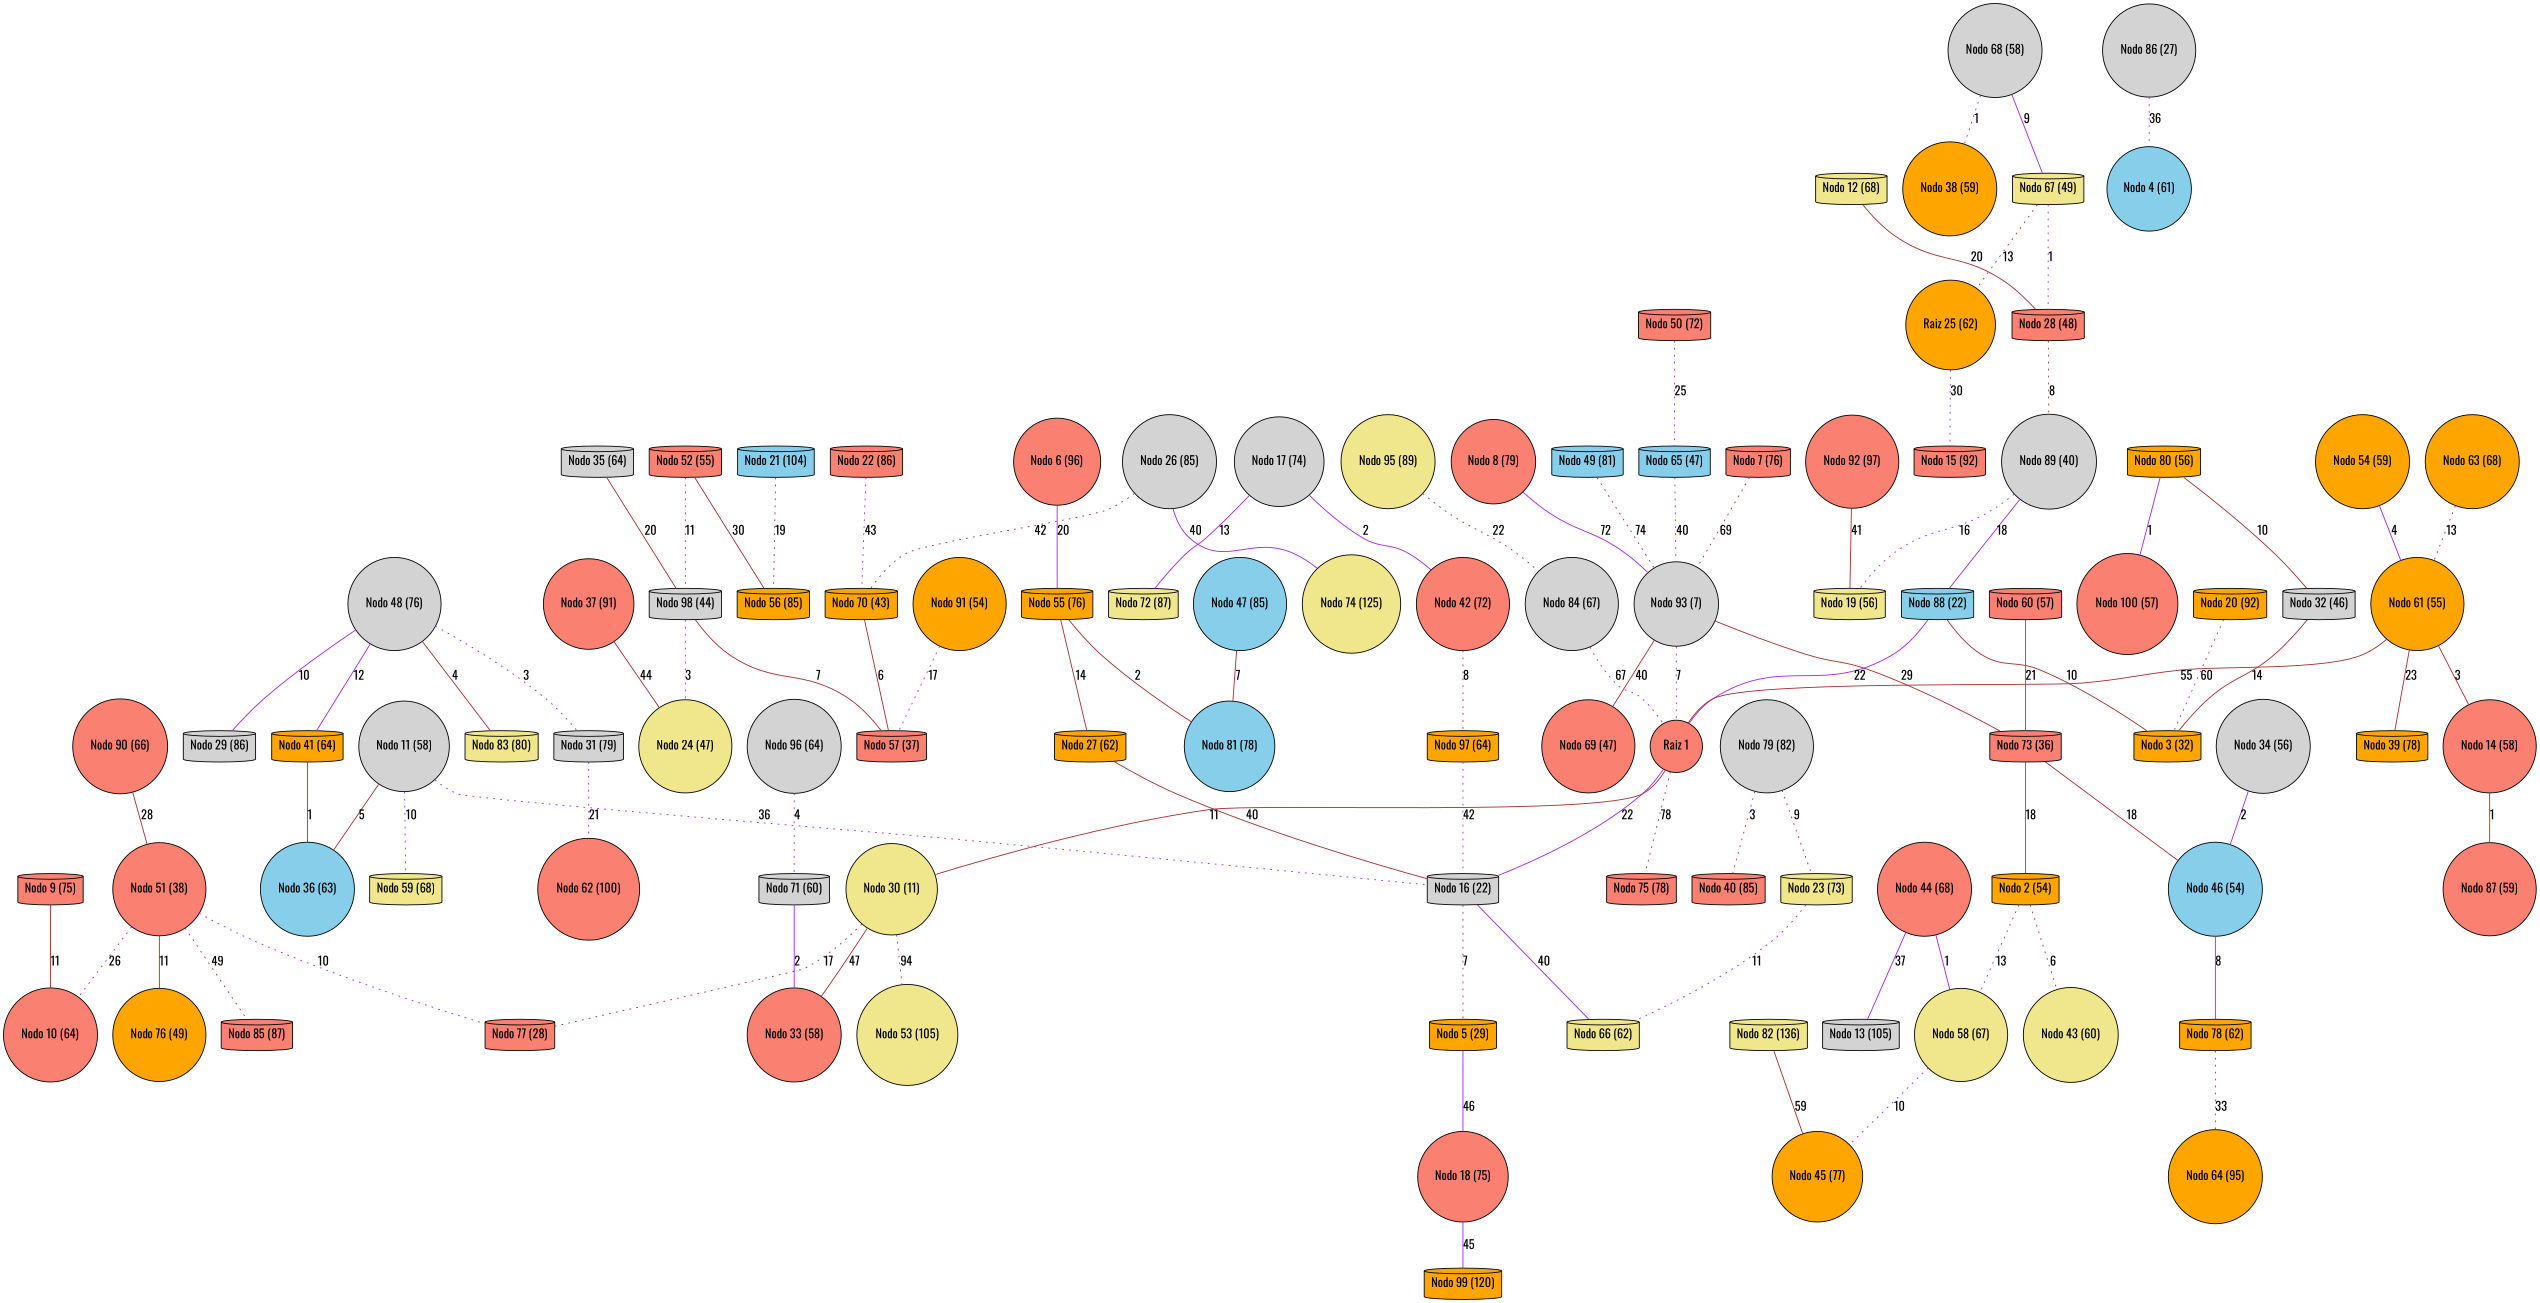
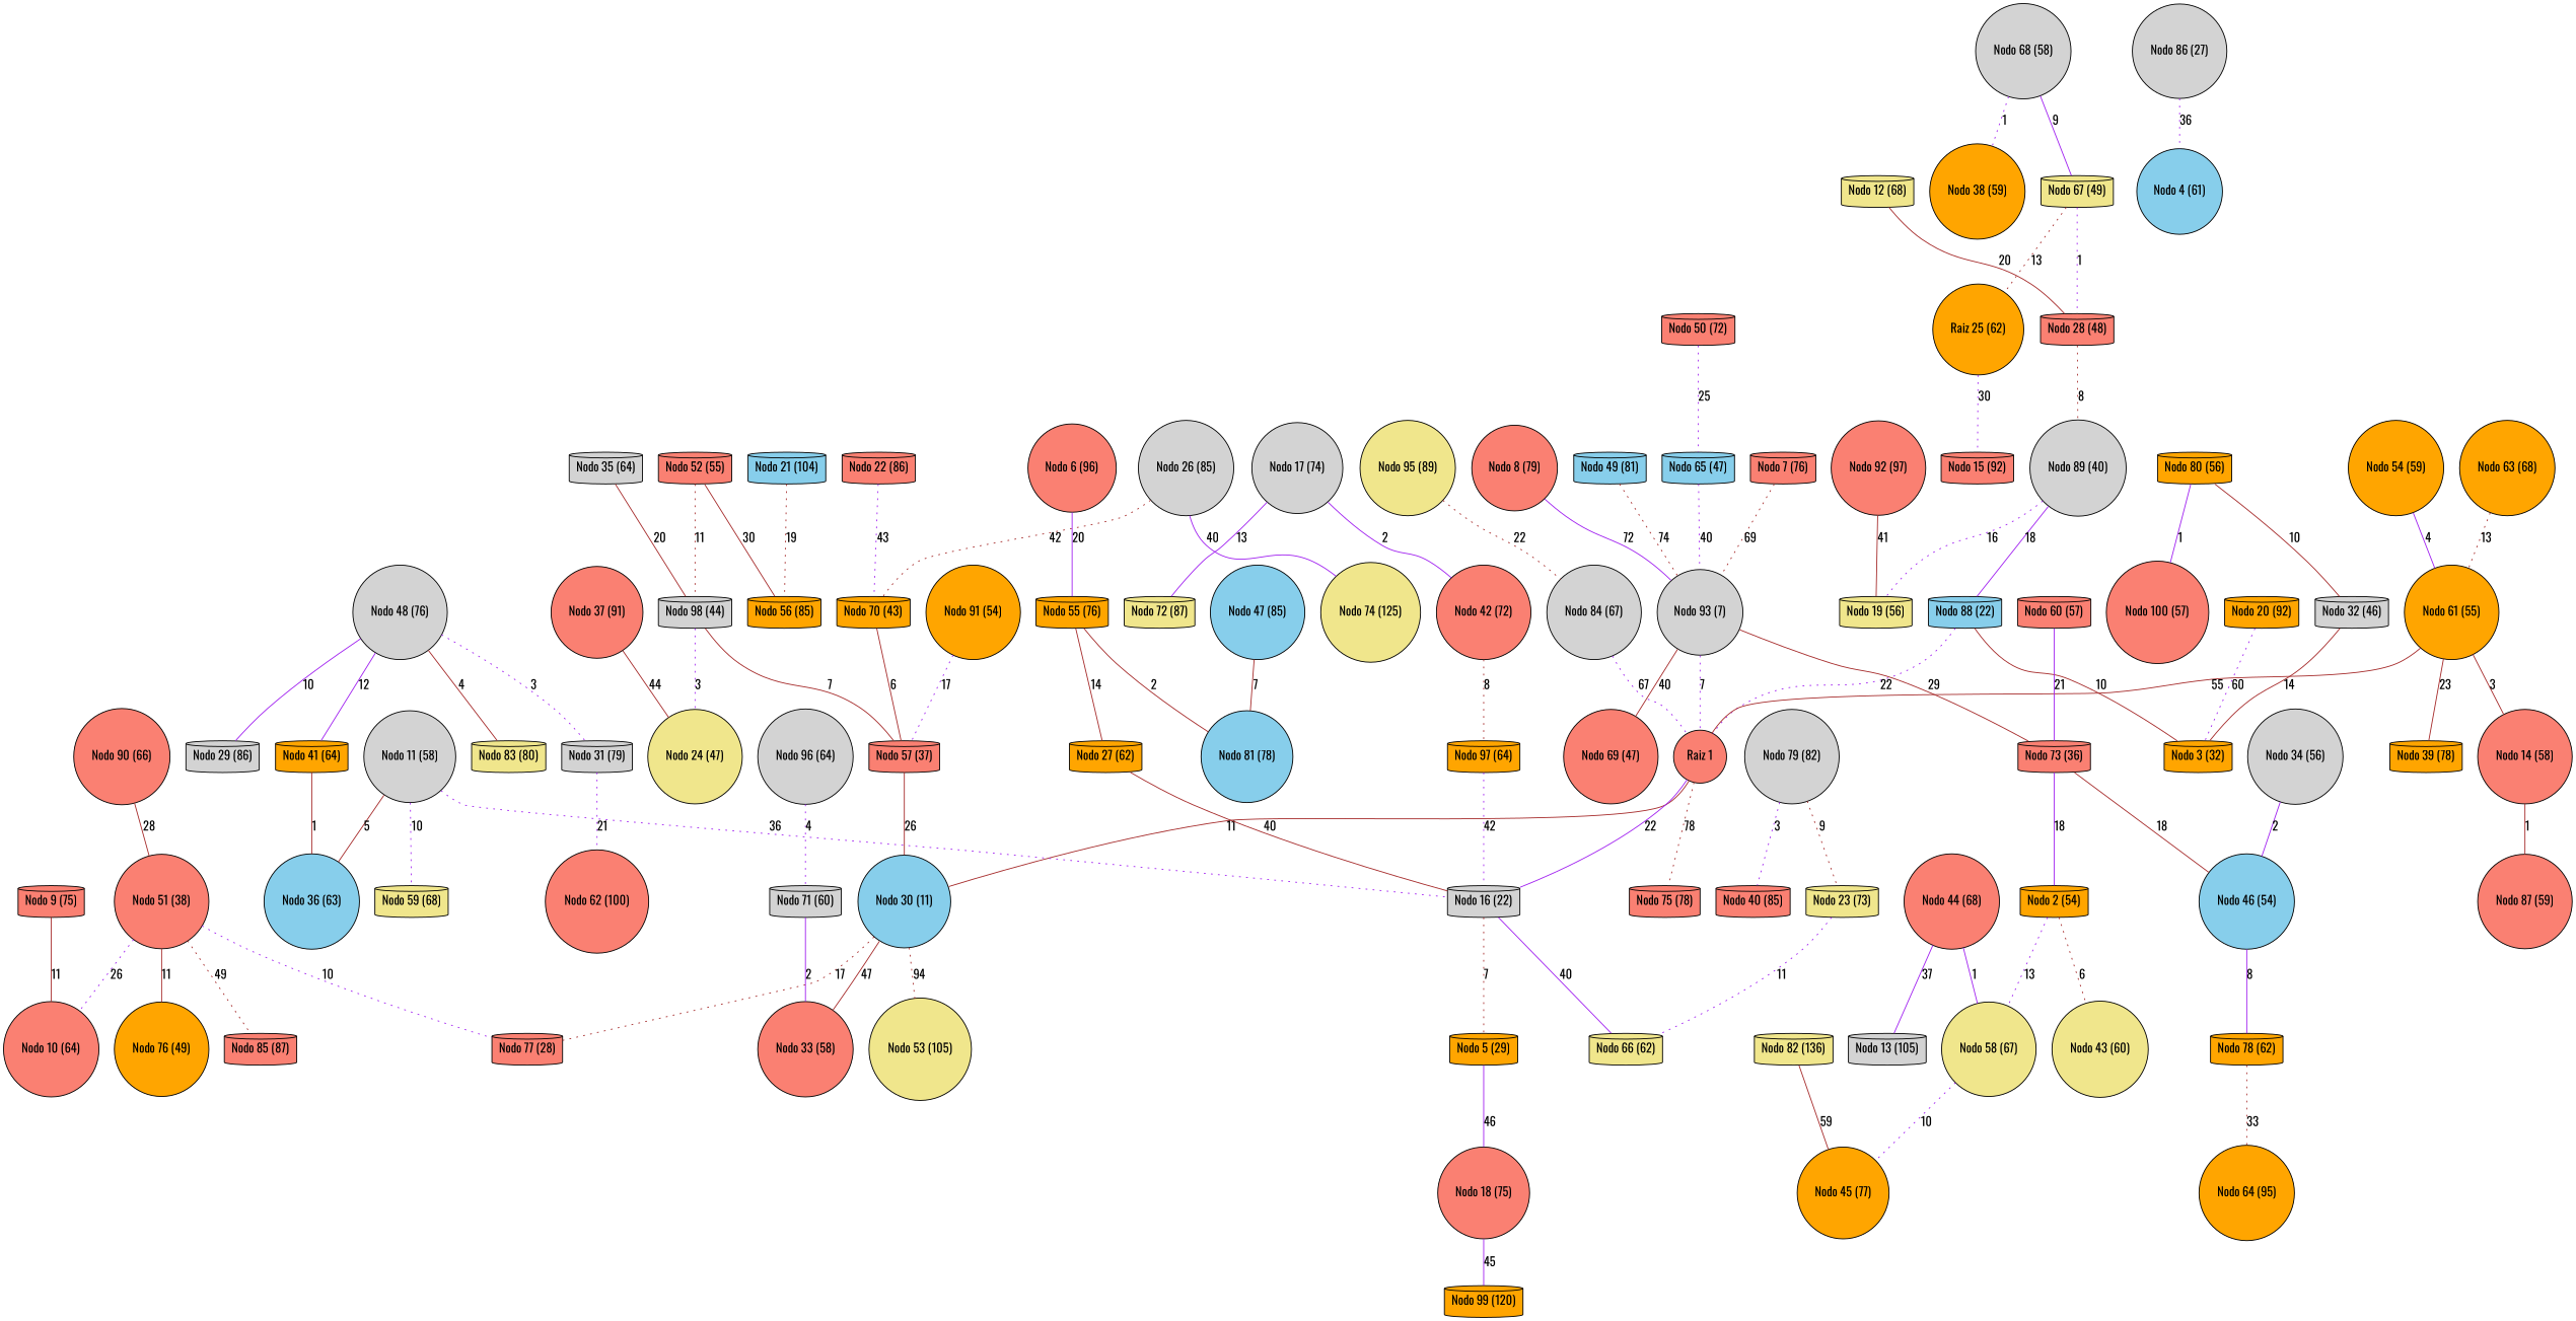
  graph {
    fontname=Oswald
    node [fillcolor=salmon fontname=Oswald shape=circle style=filled]
    edge [color=brown fontname=Oswald style=solid]
    n1 [label="Raiz 1"]
-   n2 [fillcolor=khaki label="Nodo 30 (11)"]
+   n2 [fillcolor=skyblue label="Nodo 30 (11)"]
    n3 [fillcolor=lightgrey label="Nodo 16 (22)" shape=cylinder]
    n4 [label="Nodo 75 (78)" shape=cylinder]
    n5 [label="Nodo 77 (28)" shape=cylinder]
    n6 [label="Nodo 33 (58)"]
    n7 [fillcolor=khaki label="Nodo 53 (105)"]
    n8 [fillcolor=orange label="Nodo 5 (29)" shape=cylinder]
    n9 [fillcolor=khaki label="Nodo 66 (62)" shape=cylinder]
    n10 [fillcolor=lightgrey label="Nodo 93 (7)"]
    n11 [label="Nodo 73 (36)" shape=cylinder]
    n12 [label="Nodo 69 (47)"]
    n13 [fillcolor=orange label="Nodo 2 (54)" shape=cylinder]
    n14 [fillcolor=skyblue label="Nodo 46 (54)"]
    n15 [label="Nodo 18 (75)"]
    n16 [fillcolor=skyblue label="Nodo 88 (22)" shape=cylinder]
    n17 [fillcolor=orange label="Nodo 3 (32)" shape=cylinder]
    n18 [fillcolor=orange label="Nodo 99 (120)" shape=cylinder]
    n19 [fillcolor=khaki label="Nodo 43 (60)"]
    n20 [fillcolor=khaki label="Nodo 58 (67)"]
    n21 [fillcolor=orange label="Nodo 78 (62)" shape=cylinder]
    n22 [label="Nodo 57 (37)" shape=cylinder]
    n23 [label="Nodo 51 (38)"]
    n24 [fillcolor=orange label="Nodo 76 (49)"]
    n25 [label="Nodo 10 (64)"]
    n26 [label="Nodo 85 (87)" shape=cylinder]
    n27 [fillcolor=lightgrey label="Nodo 89 (40)"]
    n28 [fillcolor=khaki label="Nodo 19 (56)" shape=cylinder]
    n29 [fillcolor=orange label="Nodo 70 (43)" shape=cylinder]
    n30 [fillcolor=lightgrey label="Nodo 98 (44)" shape=cylinder]
    n31 [fillcolor=khaki label="Nodo 24 (47)"]
    n32 [fillcolor=lightgrey label="Nodo 32 (46)" shape=cylinder]
    n33 [fillcolor=skyblue label="Nodo 65 (47)" shape=cylinder]
    n34 [label="Nodo 28 (48)" shape=cylinder]
    n35 [fillcolor=khaki label="Nodo 67 (49)" shape=cylinder]
    n36 [fillcolor=orange label="Raiz 25 (62)"]
    n37 [label="Nodo 15 (92)" shape=cylinder]
    n38 [fillcolor=orange label="Nodo 91 (54)"]
    n39 [fillcolor=orange label="Nodo 45 (77)"]
    n40 [fillcolor=orange label="Nodo 64 (95)"]
    n41 [label="Nodo 52 (55)" shape=cylinder]
    n42 [fillcolor=orange label="Nodo 56 (85)" shape=cylinder]
    n43 [fillcolor=orange label="Nodo 61 (55)"]
    n44 [label="Nodo 14 (58)"]
    n45 [fillcolor=orange label="Nodo 39 (78)" shape=cylinder]
    n46 [label="Nodo 87 (59)"]
    n47 [fillcolor=orange label="Nodo 80 (56)" shape=cylinder]
    n48 [label="Nodo 100 (57)"]
    n49 [fillcolor=lightgrey label="Nodo 34 (56)"]
    n50 [fillcolor=skyblue label="Nodo 4 (61)"]
    n51 [label="Nodo 60 (57)" shape=cylinder]
    n52 [fillcolor=lightgrey label="Nodo 68 (58)"]
    n53 [fillcolor=orange label="Nodo 38 (59)"]
    n54 [fillcolor=lightgrey label="Nodo 11 (58)"]
    n55 [fillcolor=skyblue label="Nodo 36 (63)"]
    n56 [fillcolor=khaki label="Nodo 59 (68)" shape=cylinder]
    n57 [fillcolor=orange label="Nodo 54 (59)"]
    n58 [fillcolor=lightgrey label="Nodo 71 (60)" shape=cylinder]
    n59 [fillcolor=orange label="Nodo 27 (62)" shape=cylinder]
    n60 [fillcolor=orange label="Nodo 41 (64)" shape=cylinder]
    n61 [fillcolor=lightgrey label="Nodo 35 (64)" shape=cylinder]
    n62 [fillcolor=orange label="Nodo 97 (64)" shape=cylinder]
    n63 [fillcolor=lightgrey label="Nodo 96 (64)"]
    n64 [label="Nodo 90 (66)"]
    n65 [fillcolor=lightgrey label="Nodo 84 (67)"]
    n66 [label="Nodo 44 (68)"]
    n67 [fillcolor=lightgrey label="Nodo 13 (105)" shape=cylinder]
    n68 [fillcolor=khaki label="Nodo 12 (68)" shape=cylinder]
    n69 [fillcolor=orange label="Nodo 63 (68)"]
    n70 [label="Nodo 50 (72)" shape=cylinder]
    n71 [label="Nodo 42 (72)"]
    n72 [fillcolor=khaki label="Nodo 23 (73)" shape=cylinder]
    n73 [fillcolor=lightgrey label="Nodo 17 (74)"]
    n74 [fillcolor=khaki label="Nodo 72 (87)" shape=cylinder]
    n75 [label="Nodo 9 (75)" shape=cylinder]
    n76 [label="Nodo 7 (76)" shape=cylinder]
    n77 [fillcolor=lightgrey label="Nodo 48 (76)"]
    n78 [fillcolor=lightgrey label="Nodo 31 (79)" shape=cylinder]
    n79 [fillcolor=khaki label="Nodo 83 (80)" shape=cylinder]
    n80 [fillcolor=lightgrey label="Nodo 29 (86)" shape=cylinder]
    n81 [label="Nodo 62 (100)"]
    n82 [fillcolor=orange label="Nodo 55 (76)" shape=cylinder]
    n83 [fillcolor=skyblue label="Nodo 81 (78)"]
    n84 [label="Nodo 8 (79)"]
    n85 [fillcolor=skyblue label="Nodo 49 (81)" shape=cylinder]
    n86 [fillcolor=lightgrey label="Nodo 79 (82)"]
    n87 [label="Nodo 40 (85)" shape=cylinder]
    n88 [fillcolor=skyblue label="Nodo 47 (85)"]
    n89 [fillcolor=lightgrey label="Nodo 26 (85)"]
    n90 [fillcolor=khaki label="Nodo 74 (125)"]
    n91 [label="Nodo 22 (86)" shape=cylinder]
    n92 [fillcolor=khaki label="Nodo 95 (89)"]
    n93 [label="Nodo 37 (91)"]
    n94 [fillcolor=orange label="Nodo 20 (92)" shape=cylinder]
    n95 [label="Nodo 6 (96)"]
    n96 [fillcolor=lightgrey label="Nodo 86 (27)"]
    n97 [label="Nodo 92 (97)"]
    n98 [fillcolor=skyblue label="Nodo 21 (104)" shape=cylinder]
    n99 [fillcolor=khaki label="Nodo 82 (136)" shape=cylinder]
    n1 -- n2 [label=11]
    n1 -- n3 [color=purple label=22]
    n1 -- n4 [label=78 style=dotted]
    n2 -- n5 [label=17 style=dotted]
    n2 -- n6 [label=47]
    n2 -- n7 [label=94 style=dotted]
    n3 -- n8 [label=7 style=dotted]
    n3 -- n9 [color=purple label=40]
    n8 -- n15 [color=purple label=46]
    n10 -- n1 [color=purple label=7 style=dotted]
    n10 -- n11 [label=29]
    n10 -- n12 [label=40]
    n11 -- n13 [color=purple label=18]
    n11 -- n14 [label=18]
    n13 -- n19 [label=6 style=dotted]
    n13 -- n20 [color=purple label=13 style=dotted]
    n14 -- n21 [color=purple label=8]
    n15 -- n18 [color=purple label=45]
-   n16 -- n1 [color=purple label=22]
+   n16 -- n1 [color=purple label=22 style=dotted]
    n16 -- n17 [label=10]
    n20 -- n39 [color=purple label=10 style=dotted]
    n21 -- n40 [label=33 style=dotted]
+   n22 -- n2 [label=26]
    n23 -- n5 [color=purple label=10 style=dotted]
    n23 -- n24 [label=11]
    n23 -- n25 [color=purple label=26 style=dotted]
    n23 -- n26 [label=49 style=dotted]
    n27 -- n16 [color=purple label=18]
    n27 -- n28 [color=purple label=16 style=dotted]
    n29 -- n22 [label=6]
    n30 -- n22 [label=7]
    n30 -- n31 [color=purple label=3 style=dotted]
    n32 -- n17 [label=14]
    n33 -- n10 [color=purple label=40 style=dotted]
    n34 -- n27 [label=8 style=dotted]
    n35 -- n34 [color=purple label=1 style=dotted]
    n35 -- n36 [label=13 style=dotted]
    n36 -- n37 [color=purple label=30 style=dotted]
    n38 -- n22 [color=purple label=17 style=dotted]
    n41 -- n30 [label=11 style=dotted]
    n41 -- n42 [label=30]
    n43 -- n1 [label=55]
    n43 -- n44 [label=3]
    n43 -- n45 [label=23]
    n44 -- n46 [label=1]
    n47 -- n32 [label=10]
    n47 -- n48 [color=purple label=1]
    n49 -- n14 [color=purple label=2]
    n51 -- n11 [color=purple label=21]
    n52 -- n35 [color=purple label=9]
    n52 -- n53 [color=purple label=1 style=dotted]
    n54 -- n3 [color=purple label=36 style=dotted]
    n54 -- n55 [label=5]
    n54 -- n56 [color=purple label=10 style=dotted]
    n57 -- n43 [color=purple label=4]
    n58 -- n6 [color=purple label=2]
    n59 -- n3 [label=40]
    n60 -- n55 [label=1]
    n61 -- n30 [label=20]
    n62 -- n3 [color=purple label=42 style=dotted]
    n63 -- n58 [color=purple label=4 style=dotted]
    n64 -- n23 [label=28]
    n65 -- n1 [color=purple label=67 style=dotted]
    n66 -- n20 [color=purple label=1]
    n66 -- n67 [color=purple label=37]
    n68 -- n34 [label=20]
    n69 -- n43 [label=13 style=dotted]
    n70 -- n33 [color=purple label=25 style=dotted]
    n71 -- n62 [label=8 style=dotted]
    n72 -- n9 [color=purple label=11 style=dotted]
    n73 -- n71 [color=purple label=2]
    n73 -- n74 [color=purple label=13]
    n75 -- n25 [label=11]
    n76 -- n10 [label=69 style=dotted]
    n77 -- n60 [color=purple label=12]
    n77 -- n78 [color=purple label=3 style=dotted]
    n77 -- n79 [label=4]
    n77 -- n80 [color=purple label=10]
    n78 -- n81 [color=purple label=21 style=dotted]
    n82 -- n59 [label=14]
    n82 -- n83 [label=2]
    n84 -- n10 [color=purple label=72]
    n85 -- n10 [label=74 style=dotted]
    n86 -- n72 [label=9 style=dotted]
    n86 -- n87 [color=purple label=3 style=dotted]
    n88 -- n83 [label=7]
    n89 -- n29 [label=42 style=dotted]
    n89 -- n90 [color=purple label=40]
    n91 -- n29 [color=purple label=43 style=dotted]
    n92 -- n65 [label=22 style=dotted]
    n93 -- n31 [label=44]
    n94 -- n17 [color=purple label=60 style=dotted]
    n95 -- n82 [color=purple label=20]
    n96 -- n50 [color=purple label=36 style=dotted]
    n97 -- n28 [label=41]
    n98 -- n42 [label=19 style=dotted]
    n99 -- n39 [label=59]
  }
